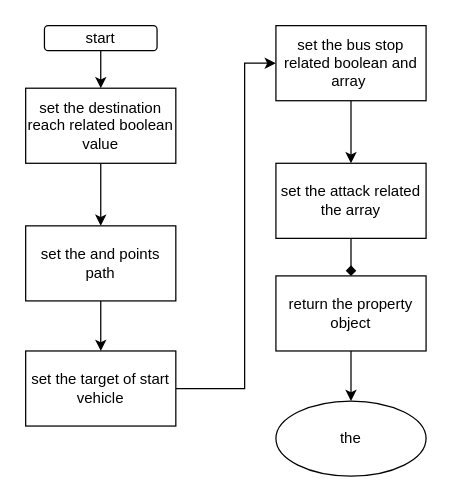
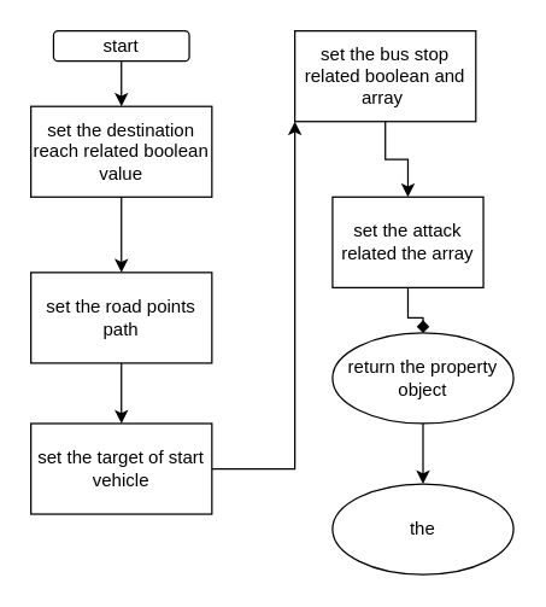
  <mxCell id="0" />
  <mxCell id="1" parent="0" />
  <mxCell id="2" value="" style="edgeStyle=orthogonalEdgeStyle;rounded=0;orthogonalLoop=1;jettySize=auto;html=1;" edge="1" parent="1" source="3" target="5"><mxGeometry relative="1" as="geometry" /></mxCell>
  <mxCell id="3" value="start" style="rounded=1;whiteSpace=wrap;html=1;" vertex="1" parent="1"><mxGeometry x="35" y="20" width="90" height="20" as="geometry" /></mxCell>
  <mxCell id="4" value="" style="edgeStyle=orthogonalEdgeStyle;rounded=0;orthogonalLoop=1;jettySize=auto;html=1;" edge="1" parent="1" source="5" target="7"><mxGeometry relative="1" as="geometry" /></mxCell>
  <mxCell id="5" value="set the destination reach related boolean value" style="rounded=0;whiteSpace=wrap;html=1;" vertex="1" parent="1"><mxGeometry x="20" y="70" width="120" height="60" as="geometry" /></mxCell>
  <mxCell id="6" value="" style="edgeStyle=orthogonalEdgeStyle;rounded=0;orthogonalLoop=1;jettySize=auto;html=1;" edge="1" parent="1" source="7" target="9"><mxGeometry relative="1" as="geometry" /></mxCell>
- <mxCell id="7" value="set the and points path" style="whiteSpace=wrap;html=1;rounded=0;" vertex="1" parent="1"><mxGeometry x="20" y="180" width="120" height="60" as="geometry" /></mxCell>
+ <mxCell id="7" value="set the road points path" style="whiteSpace=wrap;html=1;rounded=0;" vertex="1" parent="1"><mxGeometry x="20" y="180" width="120" height="60" as="geometry" /></mxCell>
  <mxCell id="8" value="" style="edgeStyle=orthogonalEdgeStyle;rounded=0;orthogonalLoop=1;jettySize=auto;html=1;" edge="1" parent="1" source="9" target="11"><mxGeometry relative="1" as="geometry"><Array as="points"><mxPoint x="195" y="310" /><mxPoint x="195" y="50" /></Array></mxGeometry></mxCell>
  <mxCell id="9" value="set the target of start vehicle" style="whiteSpace=wrap;html=1;rounded=0;" vertex="1" parent="1"><mxGeometry x="20" y="280" width="120" height="60" as="geometry" /></mxCell>
  <mxCell id="10" value="" style="edgeStyle=orthogonalEdgeStyle;rounded=0;orthogonalLoop=1;jettySize=auto;html=1;" edge="1" parent="1" source="11" target="13"><mxGeometry relative="1" as="geometry" /></mxCell>
- <mxCell id="11" value="set the bus stop related boolean and array&amp;nbsp;" style="whiteSpace=wrap;html=1;rounded=0;" vertex="1" parent="1"><mxGeometry x="220" y="20" width="120" height="60" as="geometry" /></mxCell>
+ <mxCell id="11" value="set the bus stop related boolean and array&amp;nbsp;" style="whiteSpace=wrap;html=1;rounded=0;" vertex="1" parent="1"><mxGeometry x="195" y="20" width="120" height="60" as="geometry" /></mxCell>
  <mxCell id="12" value="" style="edgeStyle=orthogonalEdgeStyle;rounded=0;orthogonalLoop=1;jettySize=auto;html=1;endArrow=diamond;" edge="1" parent="1" source="13" target="15"><mxGeometry relative="1" as="geometry" /></mxCell>
- <mxCell id="13" value="set the attack related the array" style="whiteSpace=wrap;html=1;rounded=0;" vertex="1" parent="1"><mxGeometry x="220" y="130" width="120" height="60" as="geometry" /></mxCell>
+ <mxCell id="13" value="set the attack related the array" style="whiteSpace=wrap;html=1;rounded=0;" vertex="1" parent="1"><mxGeometry x="220" y="130" width="100" height="60" as="geometry" /></mxCell>
  <mxCell id="14" value="" style="edgeStyle=orthogonalEdgeStyle;rounded=0;orthogonalLoop=1;jettySize=auto;html=1;" edge="1" parent="1" source="15" target="16"><mxGeometry relative="1" as="geometry" /></mxCell>
- <mxCell id="15" value="return the property object" style="whiteSpace=wrap;html=1;rounded=0;" vertex="1" parent="1"><mxGeometry x="220" y="220" width="120" height="60" as="geometry" /></mxCell>
+ <mxCell id="15" value="return the property object" style="ellipse;whiteSpace=wrap;html=1;" vertex="1" parent="1"><mxGeometry x="220" y="220" width="120" height="60" as="geometry" /></mxCell>
  <mxCell id="16" value="the" style="ellipse;whiteSpace=wrap;html=1;rounded=0;" vertex="1" parent="1"><mxGeometry x="220" y="320" width="120" height="60" as="geometry" /></mxCell>
